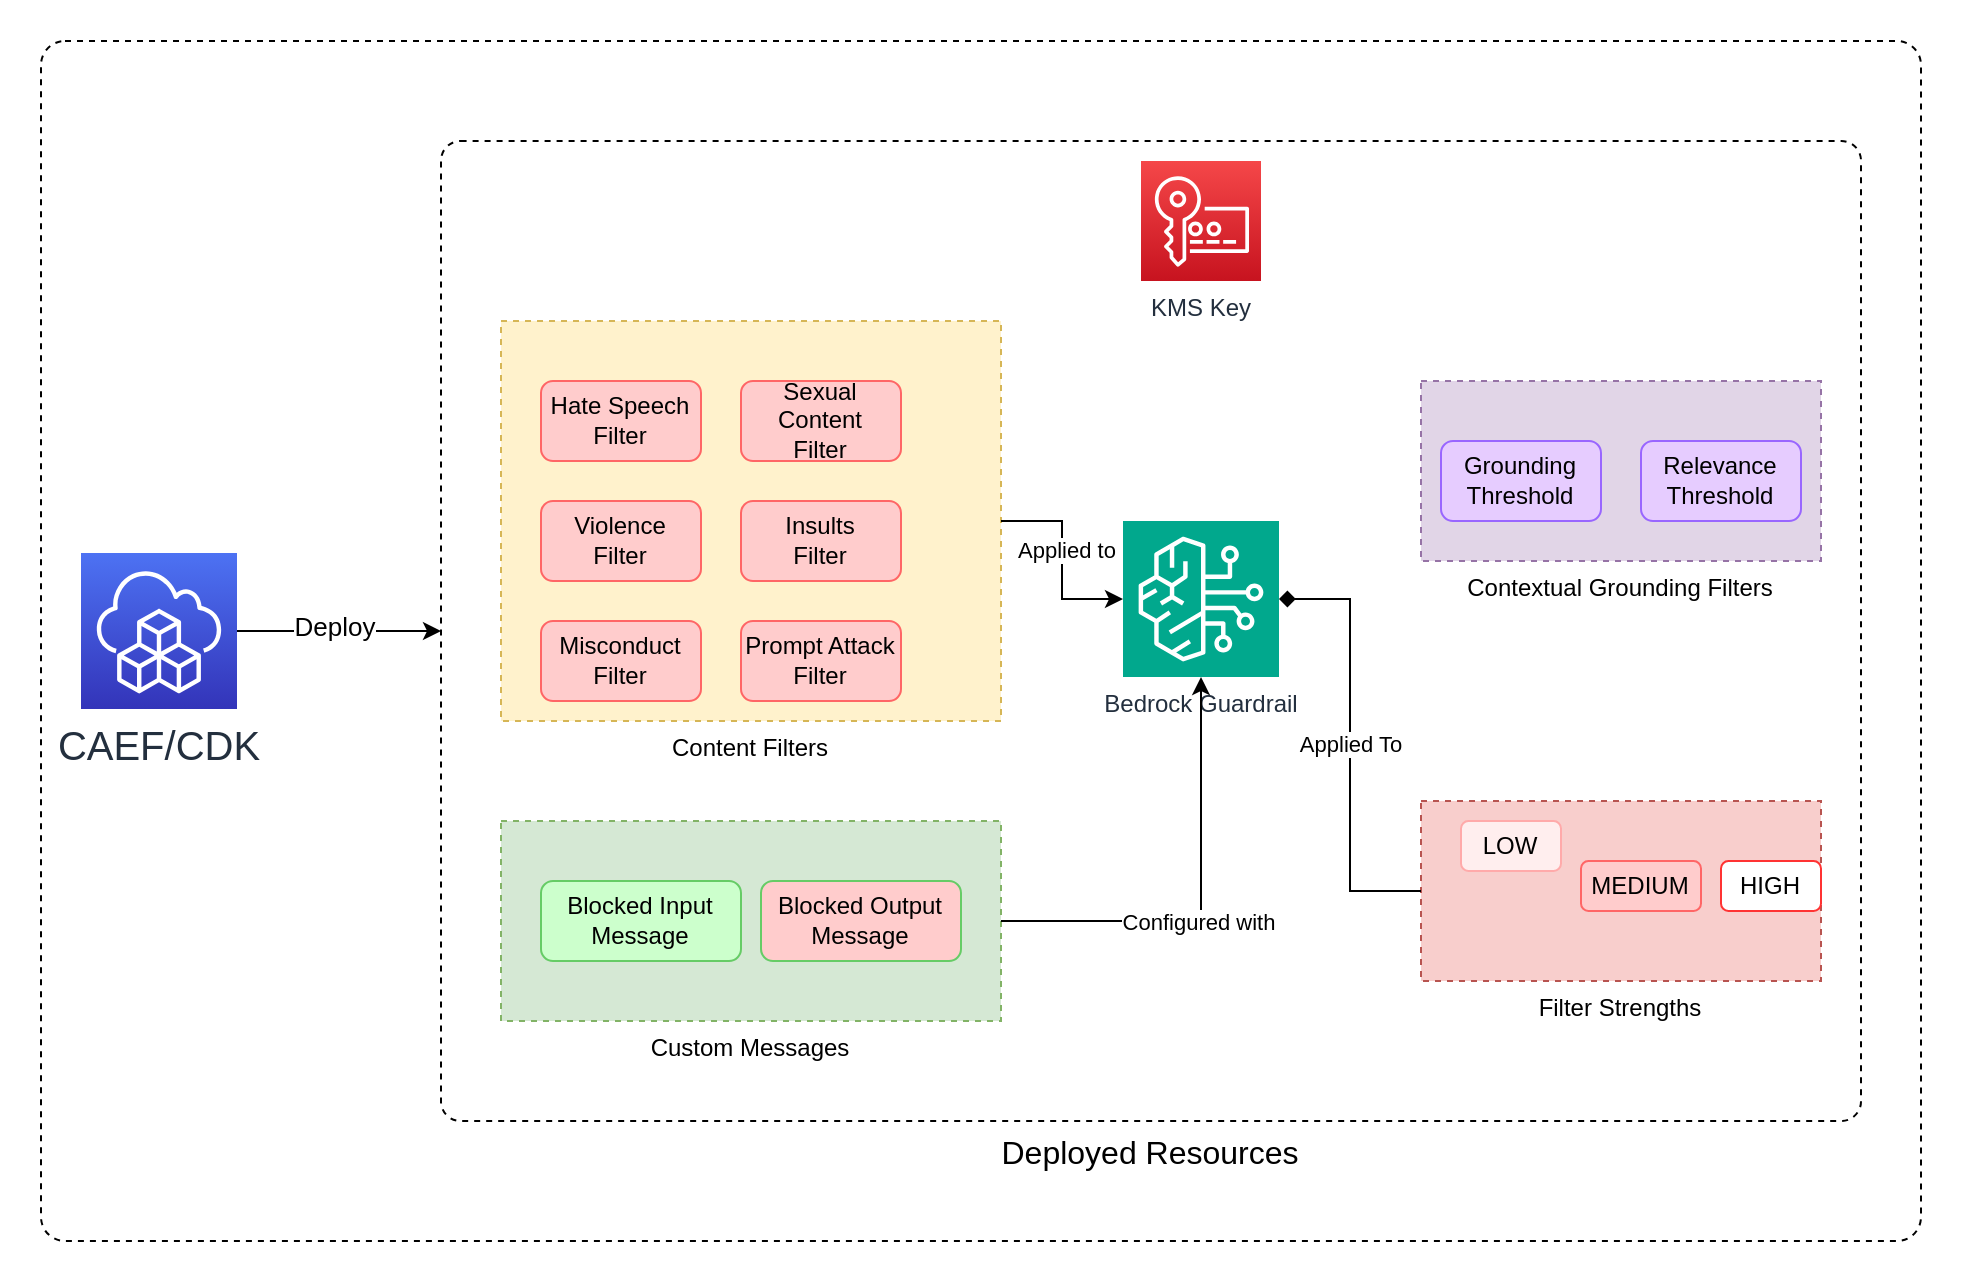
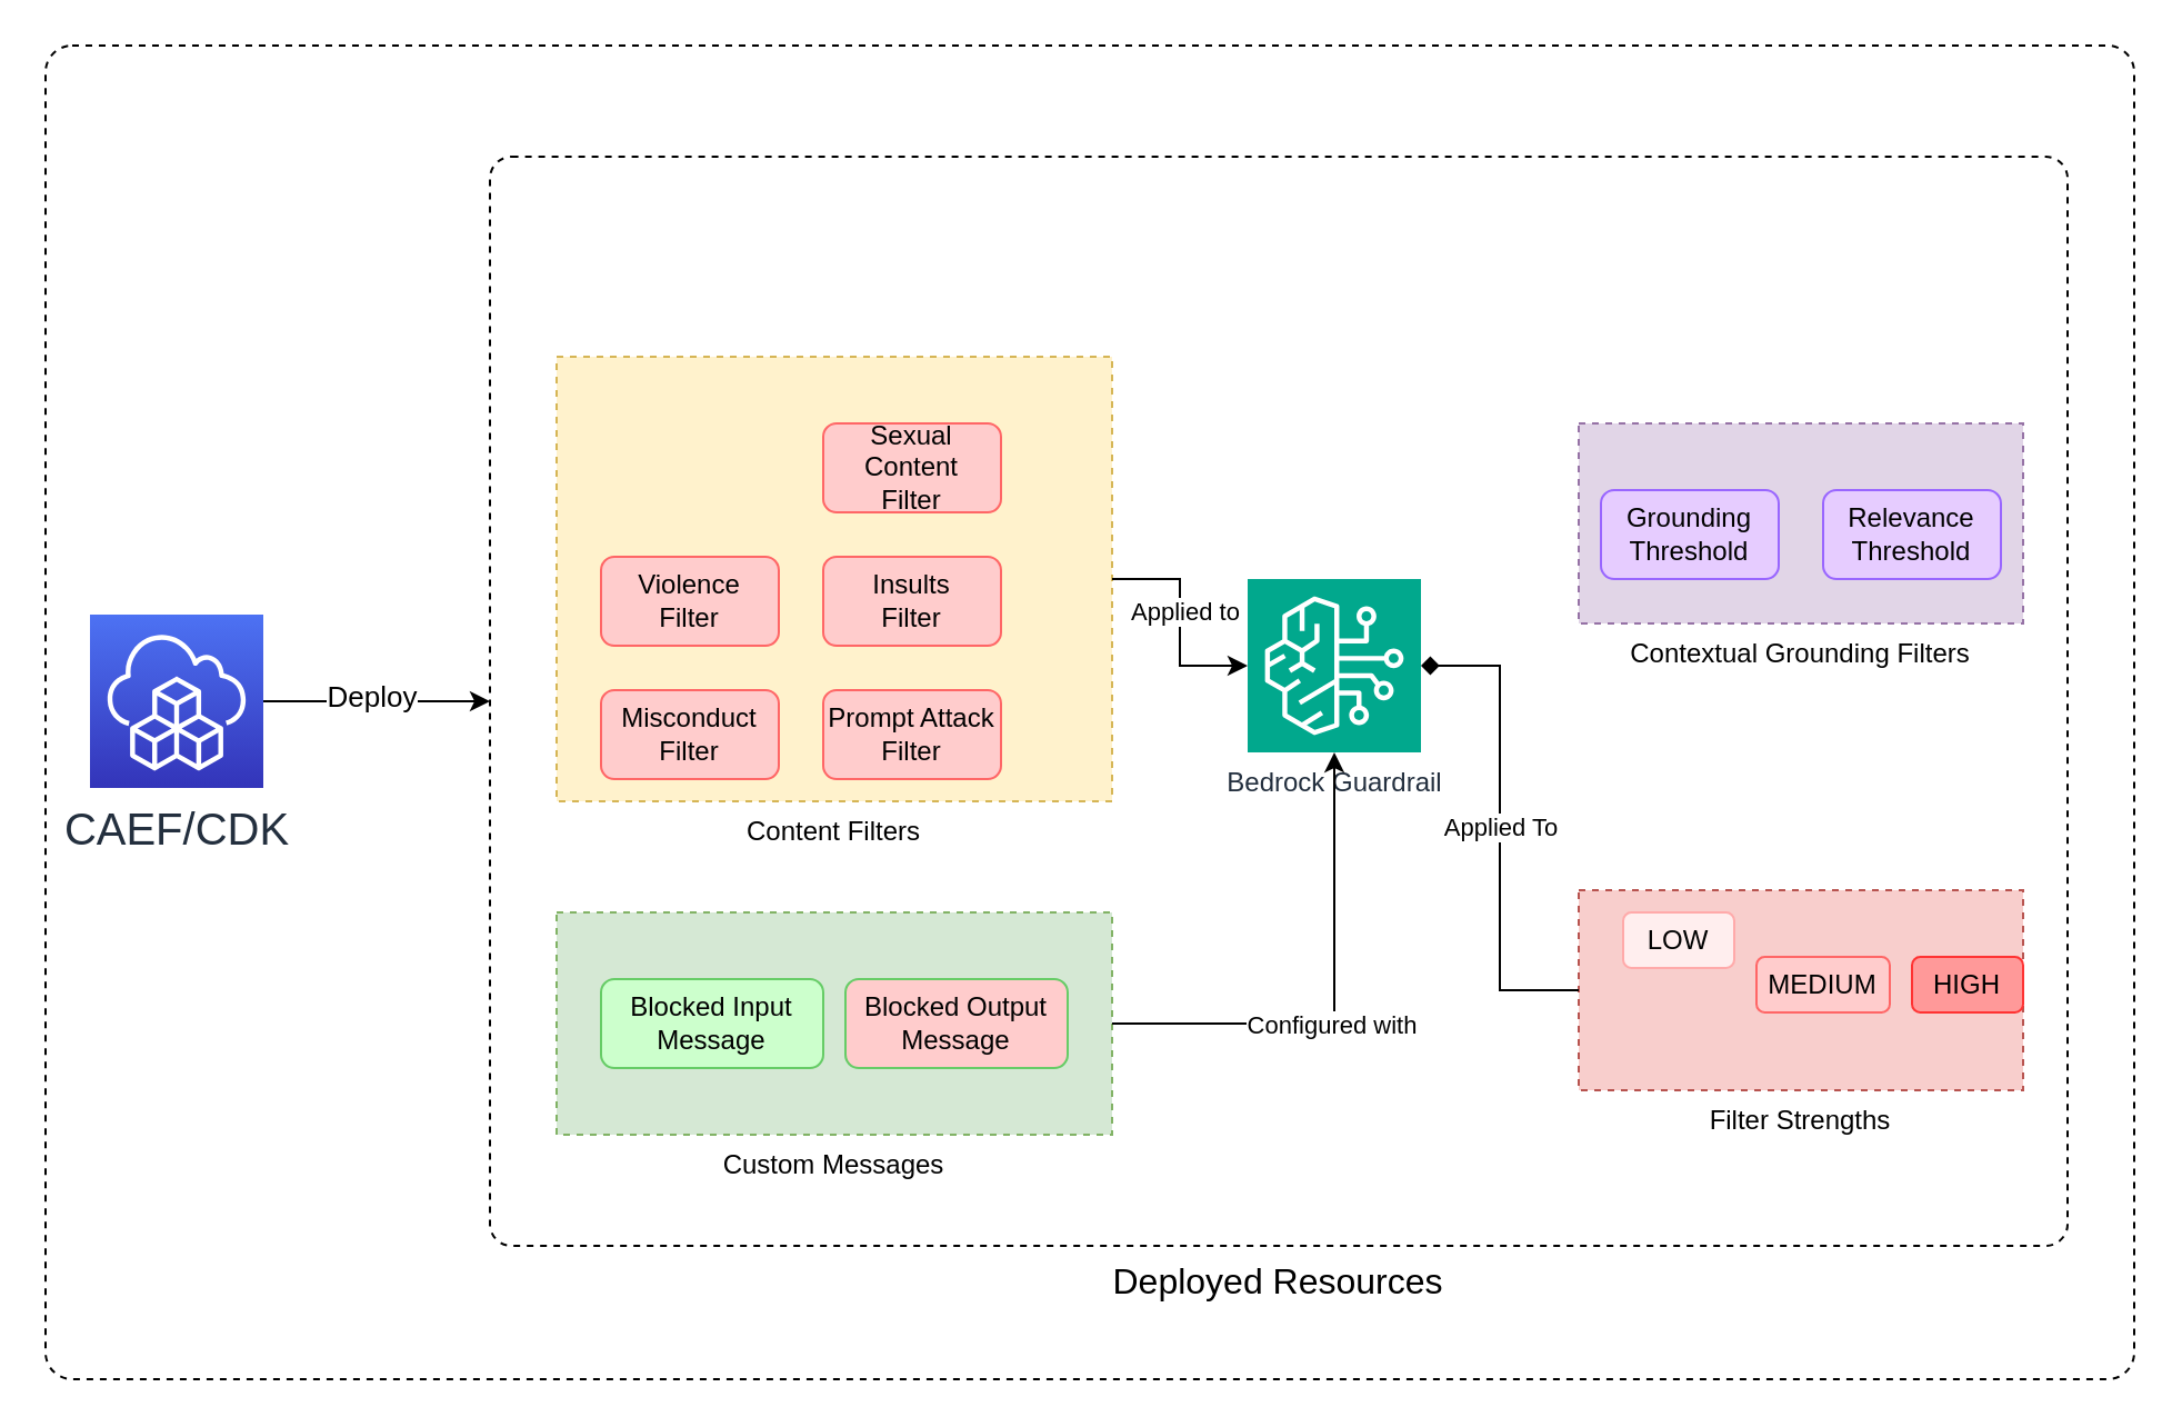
  <mxCell id="0" />
  <mxCell id="1" parent="0" />
  <mxCell id="2" value="" style="rounded=1;whiteSpace=wrap;html=1;fontSize=20;fillColor=none;arcSize=2;dashed=1;" vertex="1" parent="1"><mxGeometry x="20" y="20" width="940" height="600" as="geometry" /></mxCell>
  <mxCell id="3" value="Deployed Resources" style="rounded=1;whiteSpace=wrap;html=1;fontSize=16;fillColor=none;arcSize=2;dashed=1;labelPosition=center;verticalLabelPosition=bottom;align=center;verticalAlign=top;" parent="1" vertex="1"><mxGeometry x="220" y="70" width="710" height="490" as="geometry" /></mxCell>
  <mxCell id="4" value="Bedrock Guardrail" style="sketch=0;points=[[0,0,0],[0.25,0,0],[0.5,0,0],[0.75,0,0],[1,0,0],[0,1,0],[0.25,1,0],[0.5,1,0],[0.75,1,0],[1,1,0],[0,0.25,0],[0,0.5,0],[0,0.75,0],[1,0.25,0],[1,0.5,0],[1,0.75,0]];outlineConnect=0;fontColor=#232F3E;fillColor=#01A88D;strokeColor=#ffffff;dashed=0;verticalLabelPosition=bottom;verticalAlign=top;align=center;html=1;fontSize=12;fontStyle=0;aspect=fixed;shape=mxgraph.aws4.resourceIcon;resIcon=mxgraph.aws4.bedrock;" parent="1" vertex="1"><mxGeometry x="561" y="260" width="78" height="78" as="geometry" /></mxCell>
  <mxCell id="5" value="Content Filters" style="rounded=0;whiteSpace=wrap;html=1;labelPosition=center;verticalLabelPosition=bottom;align=center;verticalAlign=top;fillColor=#fff2cc;strokeColor=#d6b656;dashed=1;" parent="1" vertex="1"><mxGeometry x="250" y="160" width="250" height="200" as="geometry" /></mxCell>
- <mxCell id="6" value="Hate Speech&#10;Filter" style="rounded=1;whiteSpace=wrap;html=1;fillColor=#ffcccc;strokeColor=#ff6666;" parent="1" vertex="1"><mxGeometry x="270" y="190" width="80" height="40" as="geometry" /></mxCell>
  <mxCell id="7" value="Sexual Content&#10;Filter" style="rounded=1;whiteSpace=wrap;html=1;fillColor=#ffcccc;strokeColor=#ff6666;" parent="1" vertex="1"><mxGeometry x="370" y="190" width="80" height="40" as="geometry" /></mxCell>
  <mxCell id="8" value="Violence&#10;Filter" style="rounded=1;whiteSpace=wrap;html=1;fillColor=#ffcccc;strokeColor=#ff6666;" parent="1" vertex="1"><mxGeometry x="270" y="250" width="80" height="40" as="geometry" /></mxCell>
  <mxCell id="9" value="Insults&#10;Filter" style="rounded=1;whiteSpace=wrap;html=1;fillColor=#ffcccc;strokeColor=#ff6666;" parent="1" vertex="1"><mxGeometry x="370" y="250" width="80" height="40" as="geometry" /></mxCell>
  <mxCell id="10" value="Misconduct&#10;Filter" style="rounded=1;whiteSpace=wrap;html=1;fillColor=#ffcccc;strokeColor=#ff6666;" parent="1" vertex="1"><mxGeometry x="270" y="310" width="80" height="40" as="geometry" /></mxCell>
  <mxCell id="11" value="Prompt Attack&#10;Filter" style="rounded=1;whiteSpace=wrap;html=1;fillColor=#ffcccc;strokeColor=#ff6666;" parent="1" vertex="1"><mxGeometry x="370" y="310" width="80" height="40" as="geometry" /></mxCell>
  <mxCell id="12" value="Contextual Grounding Filters" style="rounded=0;whiteSpace=wrap;html=1;labelPosition=center;verticalLabelPosition=bottom;align=center;verticalAlign=top;fillColor=#e1d5e7;strokeColor=#9673a6;dashed=1;" parent="1" vertex="1"><mxGeometry x="710" y="190" width="200" height="90" as="geometry" /></mxCell>
  <mxCell id="13" value="Grounding&#10;Threshold" style="rounded=1;whiteSpace=wrap;html=1;fillColor=#e6ccff;strokeColor=#9966ff;" parent="1" vertex="1"><mxGeometry x="720" y="220" width="80" height="40" as="geometry" /></mxCell>
  <mxCell id="14" value="Relevance&#10;Threshold" style="rounded=1;whiteSpace=wrap;html=1;fillColor=#e6ccff;strokeColor=#9966ff;" parent="1" vertex="1"><mxGeometry x="820" y="220" width="80" height="40" as="geometry" /></mxCell>
- <mxCell id="15" value="KMS Key" style="sketch=0;points=[[0,0,0],[0.25,0,0],[0.5,0,0],[0.75,0,0],[1,0,0],[0,1,0],[0.25,1,0],[0.5,1,0],[0.75,1,0],[1,1,0],[0,0.25,0],[0,0.5,0],[0,0.75,0],[1,0.25,0],[1,0.5,0],[1,0.75,0]];outlineConnect=0;fontColor=#232F3E;gradientColor=#F54749;gradientDirection=north;fillColor=#C7131F;strokeColor=#ffffff;dashed=0;verticalLabelPosition=bottom;verticalAlign=top;align=center;html=1;fontSize=12;fontStyle=0;aspect=fixed;shape=mxgraph.aws4.resourceIcon;resIcon=mxgraph.aws4.key_management_service;" parent="1" vertex="1"><mxGeometry x="570" y="80" width="60" height="60" as="geometry" /></mxCell>
  <mxCell id="16" value="Custom Messages" style="rounded=0;whiteSpace=wrap;html=1;labelPosition=center;verticalLabelPosition=bottom;align=center;verticalAlign=top;fillColor=#d5e8d4;strokeColor=#82b366;dashed=1;" parent="1" vertex="1"><mxGeometry x="250" y="410" width="250" height="100" as="geometry" /></mxCell>
  <mxCell id="17" value="Blocked Input&#10;Message" style="rounded=1;whiteSpace=wrap;html=1;fillColor=#ccffcc;strokeColor=#66cc66;" parent="1" vertex="1"><mxGeometry x="270" y="440" width="100" height="40" as="geometry" /></mxCell>
  <mxCell id="18" value="Blocked Output&#10;Message" style="rounded=1;whiteSpace=wrap;html=1;fillColor=#ffcccc;strokeColor=#66cc66;" parent="1" vertex="1"><mxGeometry x="380" y="440" width="100" height="40" as="geometry" /></mxCell>
  <mxCell id="19" value="Filter Strengths" style="rounded=0;whiteSpace=wrap;html=1;labelPosition=center;verticalLabelPosition=bottom;align=center;verticalAlign=top;fillColor=#f8cecc;strokeColor=#b85450;dashed=1;" parent="1" vertex="1"><mxGeometry x="710" y="400" width="200" height="90" as="geometry" /></mxCell>
  <mxCell id="20" value="LOW" style="rounded=1;whiteSpace=wrap;html=1;fillColor=#ffeeee;strokeColor=#ffaaaa;" parent="1" vertex="1"><mxGeometry x="730" y="410" width="50" height="25" as="geometry" /></mxCell>
  <mxCell id="21" value="MEDIUM" style="rounded=1;whiteSpace=wrap;html=1;fillColor=#ffcccc;strokeColor=#ff6666;" parent="1" vertex="1"><mxGeometry x="790" y="430" width="60" height="25" as="geometry" /></mxCell>
- <mxCell id="22" value="HIGH" style="rounded=1;whiteSpace=wrap;html=1;fillColor=#ffffff;strokeColor=#ff3333;" parent="1" vertex="1"><mxGeometry x="860" y="430" width="50" height="25" as="geometry" /></mxCell>
+ <mxCell id="22" value="HIGH" style="rounded=1;whiteSpace=wrap;html=1;fillColor=#ff9999;strokeColor=#ff3333;" parent="1" vertex="1"><mxGeometry x="860" y="430" width="50" height="25" as="geometry" /></mxCell>
  <mxCell id="23" style="edgeStyle=orthogonalEdgeStyle;rounded=0;orthogonalLoop=1;jettySize=auto;html=1;" parent="1" source="5" target="4" edge="1"><mxGeometry relative="1" as="geometry" /></mxCell>
  <mxCell id="24" value="Applied to" style="edgeLabel;html=1;align=center;verticalAlign=middle;resizable=0;points=[];" parent="23" vertex="1" connectable="0"><mxGeometry x="-0.1" y="2" relative="1" as="geometry"><mxPoint as="offset" /></mxGeometry></mxCell>
  <mxCell id="25" style="edgeStyle=orthogonalEdgeStyle;rounded=0;orthogonalLoop=1;jettySize=auto;html=1;" parent="1" source="16" target="4" edge="1"><mxGeometry relative="1" as="geometry" /></mxCell>
  <mxCell id="26" value="Configured with" style="edgeLabel;html=1;align=center;verticalAlign=middle;resizable=0;points=[];" parent="25" vertex="1" connectable="0"><mxGeometry x="-0.1" y="2" relative="1" as="geometry"><mxPoint as="offset" /></mxGeometry></mxCell>
  <mxCell id="27" value="Applied To" style="edgeStyle=orthogonalEdgeStyle;rounded=0;orthogonalLoop=1;jettySize=auto;html=1;entryX=1;entryY=0.5;entryDx=0;entryDy=0;entryPerimeter=0;endArrow=diamond;" edge="1" parent="1" source="19" target="4"><mxGeometry relative="1" as="geometry" /></mxCell>
  <mxCell id="28" style="edgeStyle=orthogonalEdgeStyle;rounded=0;orthogonalLoop=1;jettySize=auto;html=1;entryX=0;entryY=0.5;entryDx=0;entryDy=0;" edge="1" parent="1" source="30" target="3"><mxGeometry relative="1" as="geometry" /></mxCell>
  <mxCell id="29" value="Deploy" style="edgeLabel;html=1;align=center;verticalAlign=middle;resizable=0;points=[];fontSize=13;" vertex="1" connectable="0" parent="28"><mxGeometry x="-0.059" y="3" relative="1" as="geometry"><mxPoint as="offset" /></mxGeometry></mxCell>
  <mxCell id="30" value="CAEF/CDK" style="sketch=0;points=[[0,0,0],[0.25,0,0],[0.5,0,0],[0.75,0,0],[1,0,0],[0,1,0],[0.25,1,0],[0.5,1,0],[0.75,1,0],[1,1,0],[0,0.25,0],[0,0.5,0],[0,0.75,0],[1,0.25,0],[1,0.5,0],[1,0.75,0]];outlineConnect=0;fontColor=#232F3E;gradientColor=#4D72F3;gradientDirection=north;fillColor=#3334B9;strokeColor=#ffffff;dashed=0;verticalLabelPosition=bottom;verticalAlign=top;align=center;html=1;fontSize=20;fontStyle=0;aspect=fixed;shape=mxgraph.aws4.resourceIcon;resIcon=mxgraph.aws4.cloud_development_kit;" vertex="1" parent="1"><mxGeometry x="40" y="276" width="78" height="78" as="geometry" /></mxCell>
